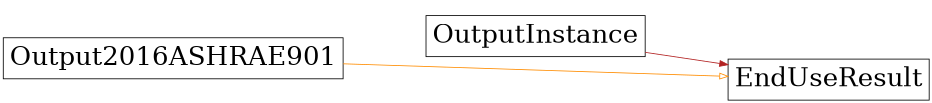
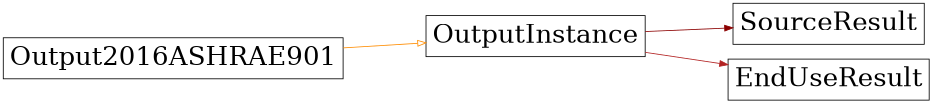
  digraph {
    rankdir=LR
    ranksep=1.4
    node [fontsize=32 shape=box]
    n1 [height=0.7 label=Output2016ASHRAE901]
    OutputInstance [height=0.7]
+   SourceResult [height=0.7]
    EndUseResult [height=0.7]
-   n1 -> EndUseResult [arrowhead=empty color=darkorange]
+   n1 -> OutputInstance [arrowhead=empty color=darkorange]
+   OutputInstance -> SourceResult [color=darkred]
    OutputInstance -> EndUseResult [color=firebrick]
  }
